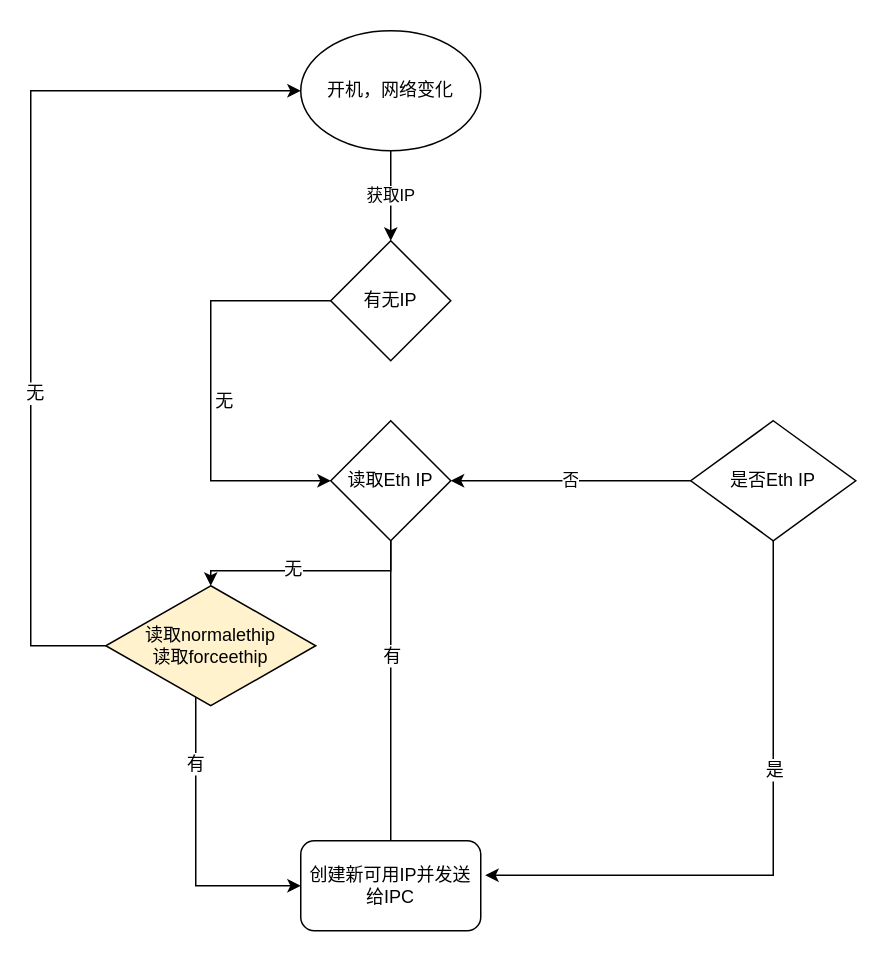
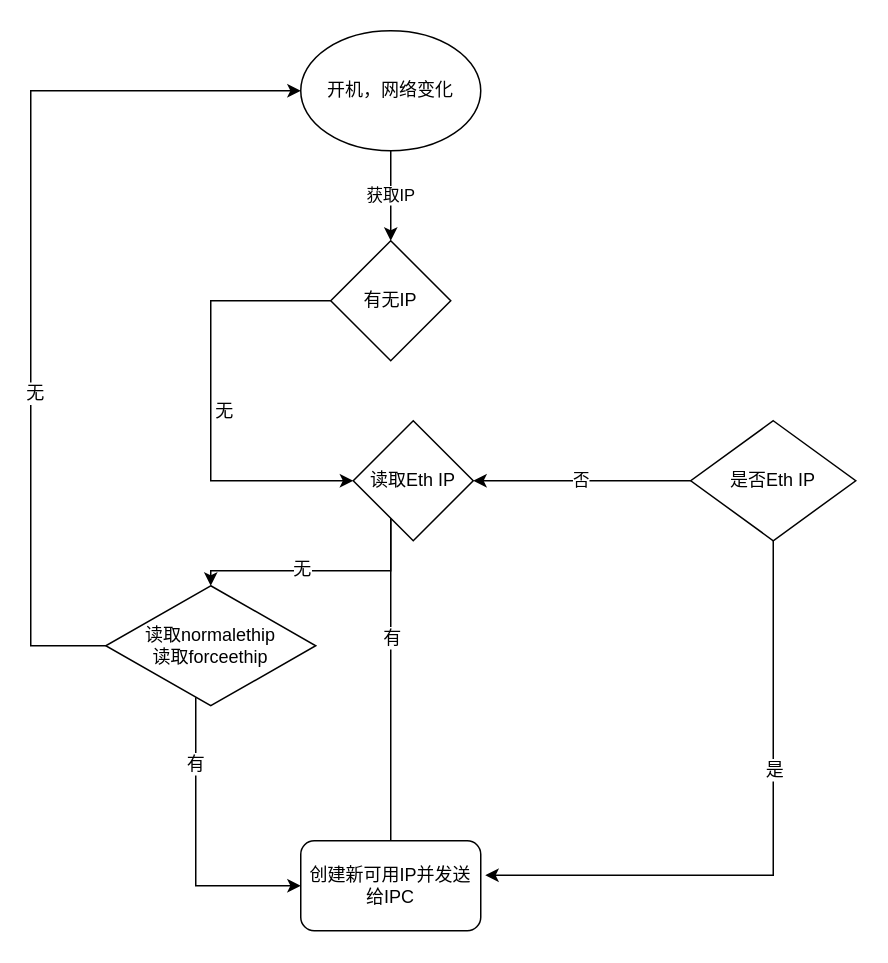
  <mxCell id="0" />
  <mxCell id="1" parent="0" />
  <mxCell id="2" value="开机，网络变化" style="ellipse;whiteSpace=wrap;html=1;" vertex="1" parent="1"><mxGeometry x="200" y="20" width="120" height="80" as="geometry" /></mxCell>
  <mxCell id="3" style="edgeStyle=orthogonalEdgeStyle;rounded=0;orthogonalLoop=1;jettySize=auto;html=1;entryX=0;entryY=0.5;entryDx=0;entryDy=0;exitX=0;exitY=0.5;exitDx=0;exitDy=0;" edge="1" parent="1" source="5" target="15"><mxGeometry relative="1" as="geometry"><mxPoint x="100" y="300" as="targetPoint" /><Array as="points"><mxPoint x="140" y="200" /><mxPoint x="140" y="320" /></Array></mxGeometry></mxCell>
  <mxCell id="4" value="无" style="text;html=1;resizable=0;points=[];align=center;verticalAlign=middle;labelBackgroundColor=#ffffff;" vertex="1" connectable="0" parent="3"><mxGeometry x="0.04" y="8" relative="1" as="geometry"><mxPoint as="offset" /></mxGeometry></mxCell>
  <mxCell id="5" value="有无IP" style="rhombus;whiteSpace=wrap;html=1;" vertex="1" parent="1"><mxGeometry x="220" y="160" width="80" height="80" as="geometry" /></mxCell>
  <mxCell id="6" value="获取IP" style="endArrow=classic;html=1;" edge="1" parent="1" source="2" target="5"><mxGeometry width="50" height="50" relative="1" as="geometry"><mxPoint x="200" y="330" as="sourcePoint" /><mxPoint x="250" y="280" as="targetPoint" /></mxGeometry></mxCell>
  <mxCell id="7" style="edgeStyle=orthogonalEdgeStyle;rounded=0;orthogonalLoop=1;jettySize=auto;html=1;entryX=1.025;entryY=0.383;entryDx=0;entryDy=0;entryPerimeter=0;" edge="1" parent="1" source="10" target="16"><mxGeometry relative="1" as="geometry"><Array as="points"><mxPoint x="515" y="583" /></Array></mxGeometry></mxCell>
  <mxCell id="8" value="是" style="text;html=1;resizable=0;points=[];align=center;verticalAlign=middle;labelBackgroundColor=#ffffff;" vertex="1" connectable="0" parent="7"><mxGeometry x="-0.266" relative="1" as="geometry"><mxPoint as="offset" /></mxGeometry></mxCell>
  <mxCell id="9" value="否" style="edgeStyle=orthogonalEdgeStyle;rounded=0;orthogonalLoop=1;jettySize=auto;html=1;entryX=1;entryY=0.5;entryDx=0;entryDy=0;" edge="1" parent="1" source="10" target="15"><mxGeometry relative="1" as="geometry" /></mxCell>
  <mxCell id="10" value="是否Eth IP" style="rhombus;whiteSpace=wrap;html=1;" vertex="1" parent="1"><mxGeometry x="460" y="280" width="110" height="80" as="geometry" /></mxCell>
  <mxCell id="11" style="edgeStyle=orthogonalEdgeStyle;rounded=0;orthogonalLoop=1;jettySize=auto;html=1;entryX=1;entryY=0.5;entryDx=0;entryDy=0;" edge="1" parent="1" source="15" target="16"><mxGeometry relative="1" as="geometry"><Array as="points"><mxPoint x="260" y="590" /></Array></mxGeometry></mxCell>
  <mxCell id="12" value="有" style="text;html=1;resizable=0;points=[];align=center;verticalAlign=middle;labelBackgroundColor=#ffffff;" vertex="1" connectable="0" parent="11"><mxGeometry x="-0.479" relative="1" as="geometry"><mxPoint as="offset" /></mxGeometry></mxCell>
  <mxCell id="13" style="edgeStyle=orthogonalEdgeStyle;rounded=0;orthogonalLoop=1;jettySize=auto;html=1;entryX=0.5;entryY=0;entryDx=0;entryDy=0;" edge="1" parent="1" source="15" target="21"><mxGeometry relative="1" as="geometry"><Array as="points"><mxPoint x="260" y="380" /><mxPoint x="140" y="380" /></Array></mxGeometry></mxCell>
  <mxCell id="14" value="无" style="text;html=1;resizable=0;points=[];align=center;verticalAlign=middle;labelBackgroundColor=#ffffff;" vertex="1" connectable="0" parent="13"><mxGeometry x="0.153" y="-2" relative="1" as="geometry"><mxPoint as="offset" /></mxGeometry></mxCell>
- <mxCell id="15" value="&lt;span&gt;读取Eth IP&lt;/span&gt;" style="rhombus;whiteSpace=wrap;html=1;" vertex="1" parent="1"><mxGeometry x="220" y="280" width="80" height="80" as="geometry" /></mxCell>
+ <mxCell id="15" value="&lt;span&gt;读取Eth IP&lt;/span&gt;" style="rhombus;whiteSpace=wrap;html=1;" vertex="1" parent="1"><mxGeometry x="235" y="280" width="80" height="80" as="geometry" /></mxCell>
  <mxCell id="16" value="创建新可用IP并发送给IPC" style="rounded=1;whiteSpace=wrap;html=1;" vertex="1" parent="1"><mxGeometry x="200" y="560" width="120" height="60" as="geometry" /></mxCell>
  <mxCell id="17" style="edgeStyle=orthogonalEdgeStyle;rounded=0;orthogonalLoop=1;jettySize=auto;html=1;entryX=0;entryY=0.5;entryDx=0;entryDy=0;" edge="1" parent="1" source="21" target="16"><mxGeometry relative="1" as="geometry"><Array as="points"><mxPoint x="130" y="590" /></Array></mxGeometry></mxCell>
  <mxCell id="18" value="有" style="text;html=1;resizable=0;points=[];align=center;verticalAlign=middle;labelBackgroundColor=#ffffff;" vertex="1" connectable="0" parent="17"><mxGeometry x="-0.55" y="-1" relative="1" as="geometry"><mxPoint as="offset" /></mxGeometry></mxCell>
  <mxCell id="19" style="edgeStyle=orthogonalEdgeStyle;rounded=0;orthogonalLoop=1;jettySize=auto;html=1;entryX=0;entryY=0.5;entryDx=0;entryDy=0;" edge="1" parent="1" source="21" target="2"><mxGeometry relative="1" as="geometry"><Array as="points"><mxPoint x="20" y="430" /><mxPoint x="20" y="60" /></Array></mxGeometry></mxCell>
  <mxCell id="20" value="无" style="text;html=1;resizable=0;points=[];align=center;verticalAlign=middle;labelBackgroundColor=#ffffff;" vertex="1" connectable="0" parent="19"><mxGeometry x="-0.27" y="-2" relative="1" as="geometry"><mxPoint as="offset" /></mxGeometry></mxCell>
- <mxCell id="21" value="读取normalethip&lt;br&gt;读取forceethip&lt;br&gt;" style="rhombus;whiteSpace=wrap;html=1;fillColor=#fff2cc;" vertex="1" parent="1"><mxGeometry x="70" y="390" width="140" height="80" as="geometry" /></mxCell>
+ <mxCell id="21" value="读取normalethip&lt;br&gt;读取forceethip&lt;br&gt;" style="rhombus;whiteSpace=wrap;html=1;" vertex="1" parent="1"><mxGeometry x="70" y="390" width="140" height="80" as="geometry" /></mxCell>
